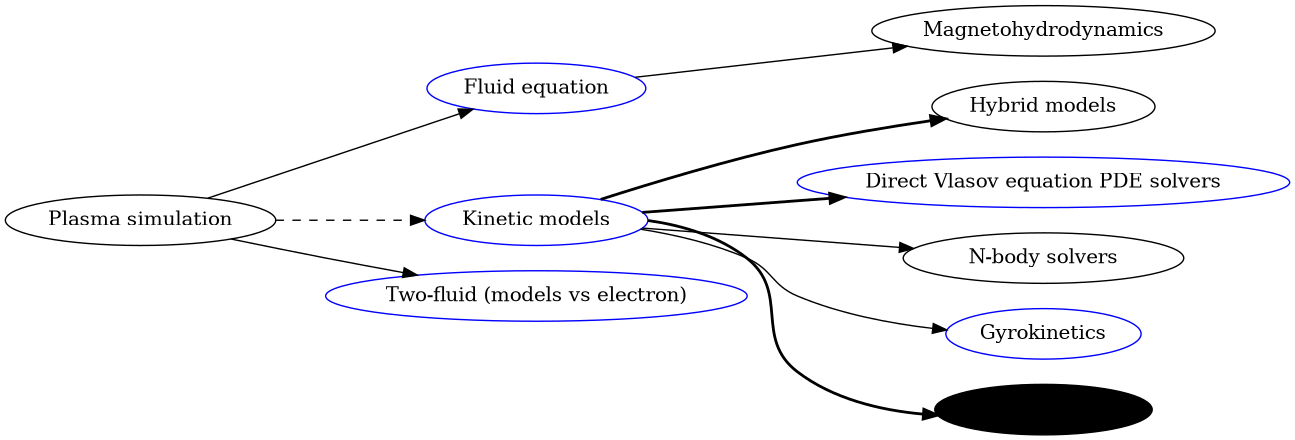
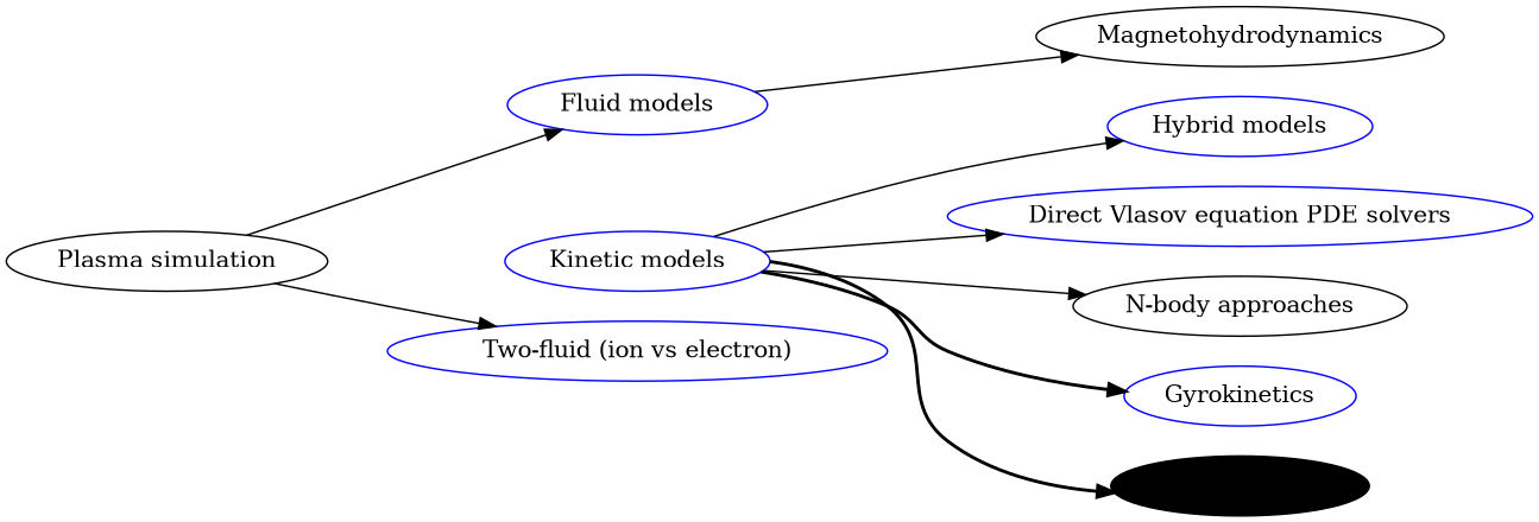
  digraph {
    rankdir=LR
    node [color=blue]
    edge [style=solid]
    "Plasma simulation" [color=black]
-   "Fluid models" [label="Fluid equation"]
+   "Fluid models"
    "Kinetic models"
-   "Two-fluid (ion vs electron)" [label="Two-fluid (models vs electron)"]
+   "Two-fluid (ion vs electron)"
    Magnetohydrodynamics [color=black]
-   "Hybrid models" [color=black]
+   "Hybrid models"
    "Direct Vlasov equation PDE solvers"
-   "N-body approaches" [color=black label="N-body solvers"]
+   "N-body approaches" [color=black]
    Gyrokinetics
    "Particle-in-cell" [color=black style=filled]
    "Plasma simulation" -> "Fluid models"
-   "Plasma simulation" -> "Kinetic models" [style=dashed]
    "Plasma simulation" -> "Two-fluid (ion vs electron)"
    "Fluid models" -> Magnetohydrodynamics
-   "Kinetic models" -> "Hybrid models" [style=bold]
-   "Kinetic models" -> "Direct Vlasov equation PDE solvers" [style=bold]
+   "Kinetic models" -> "Hybrid models"
+   "Kinetic models" -> "Direct Vlasov equation PDE solvers"
    "Kinetic models" -> "N-body approaches"
-   "Kinetic models" -> Gyrokinetics
+   "Kinetic models" -> Gyrokinetics [style=bold]
    "Kinetic models" -> "Particle-in-cell" [style=bold]
  }
